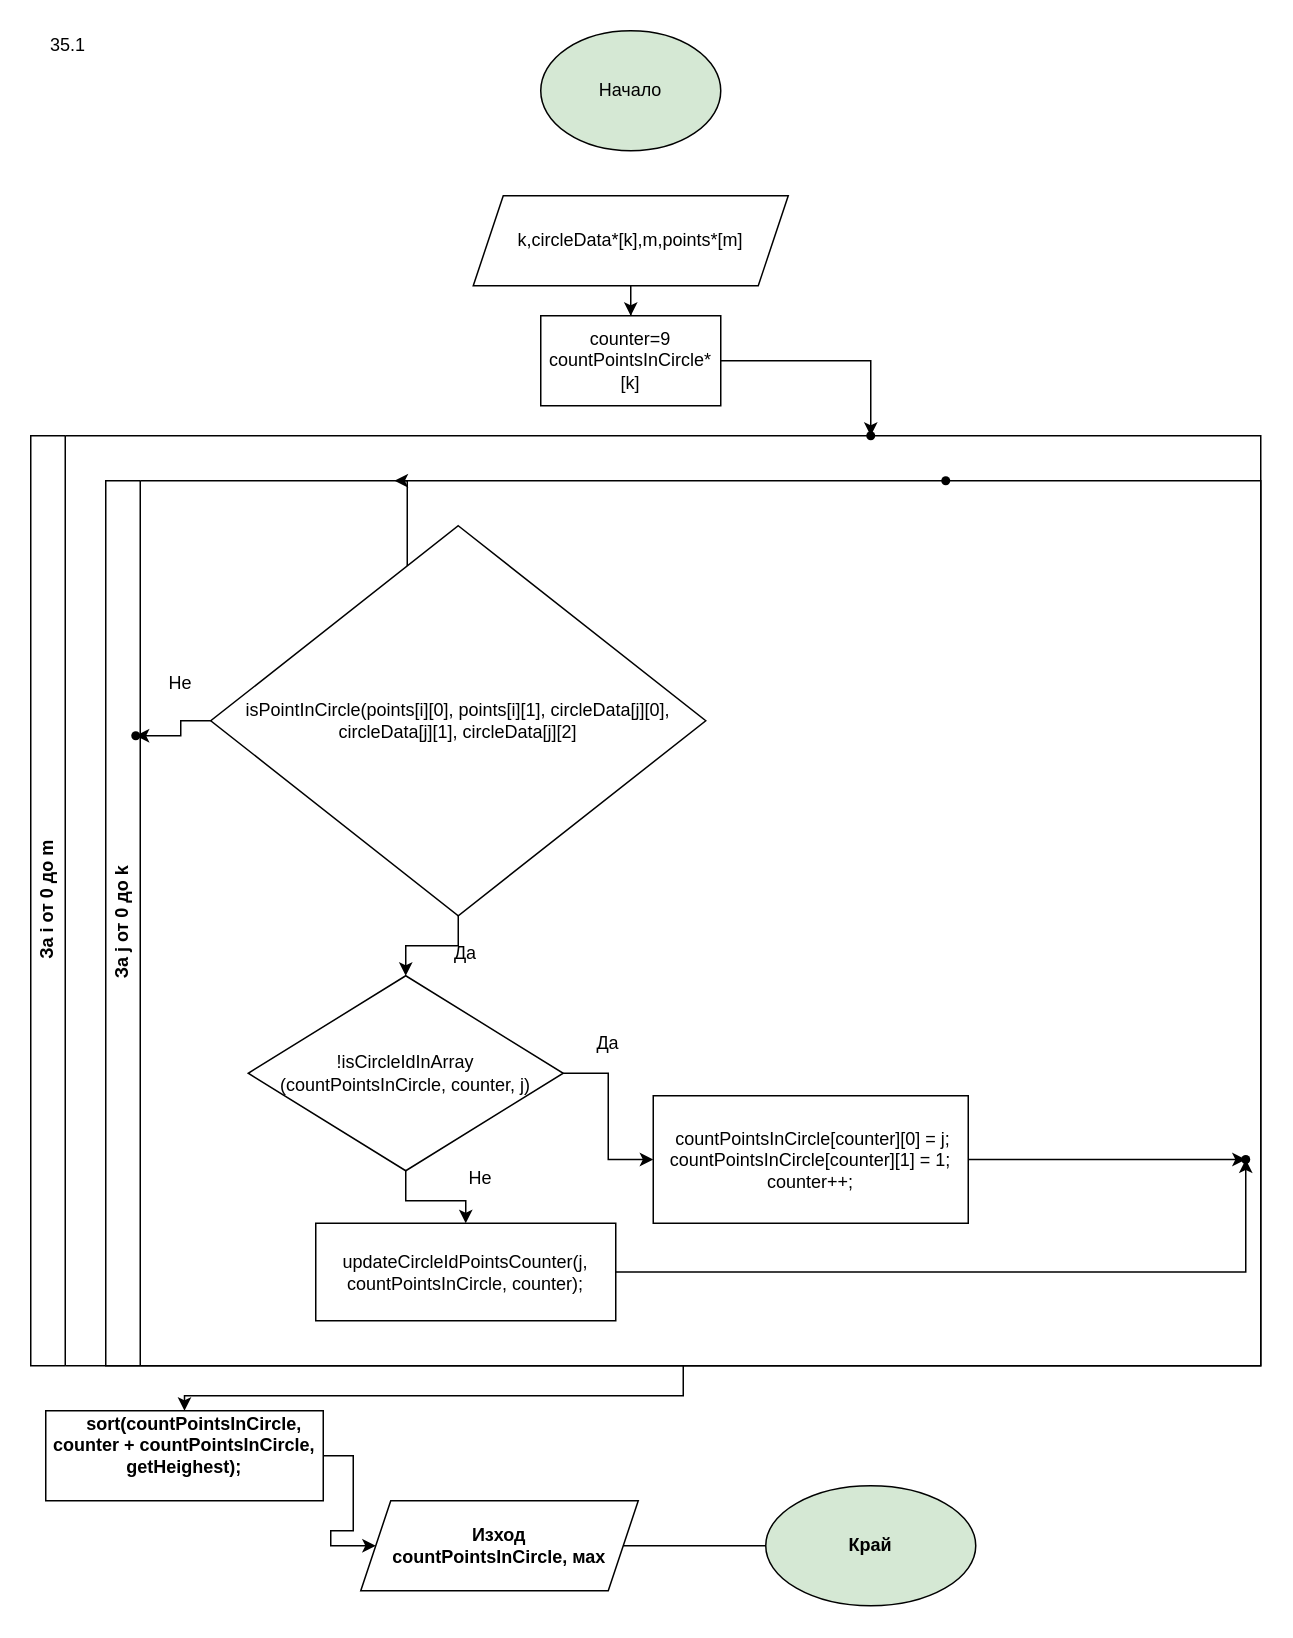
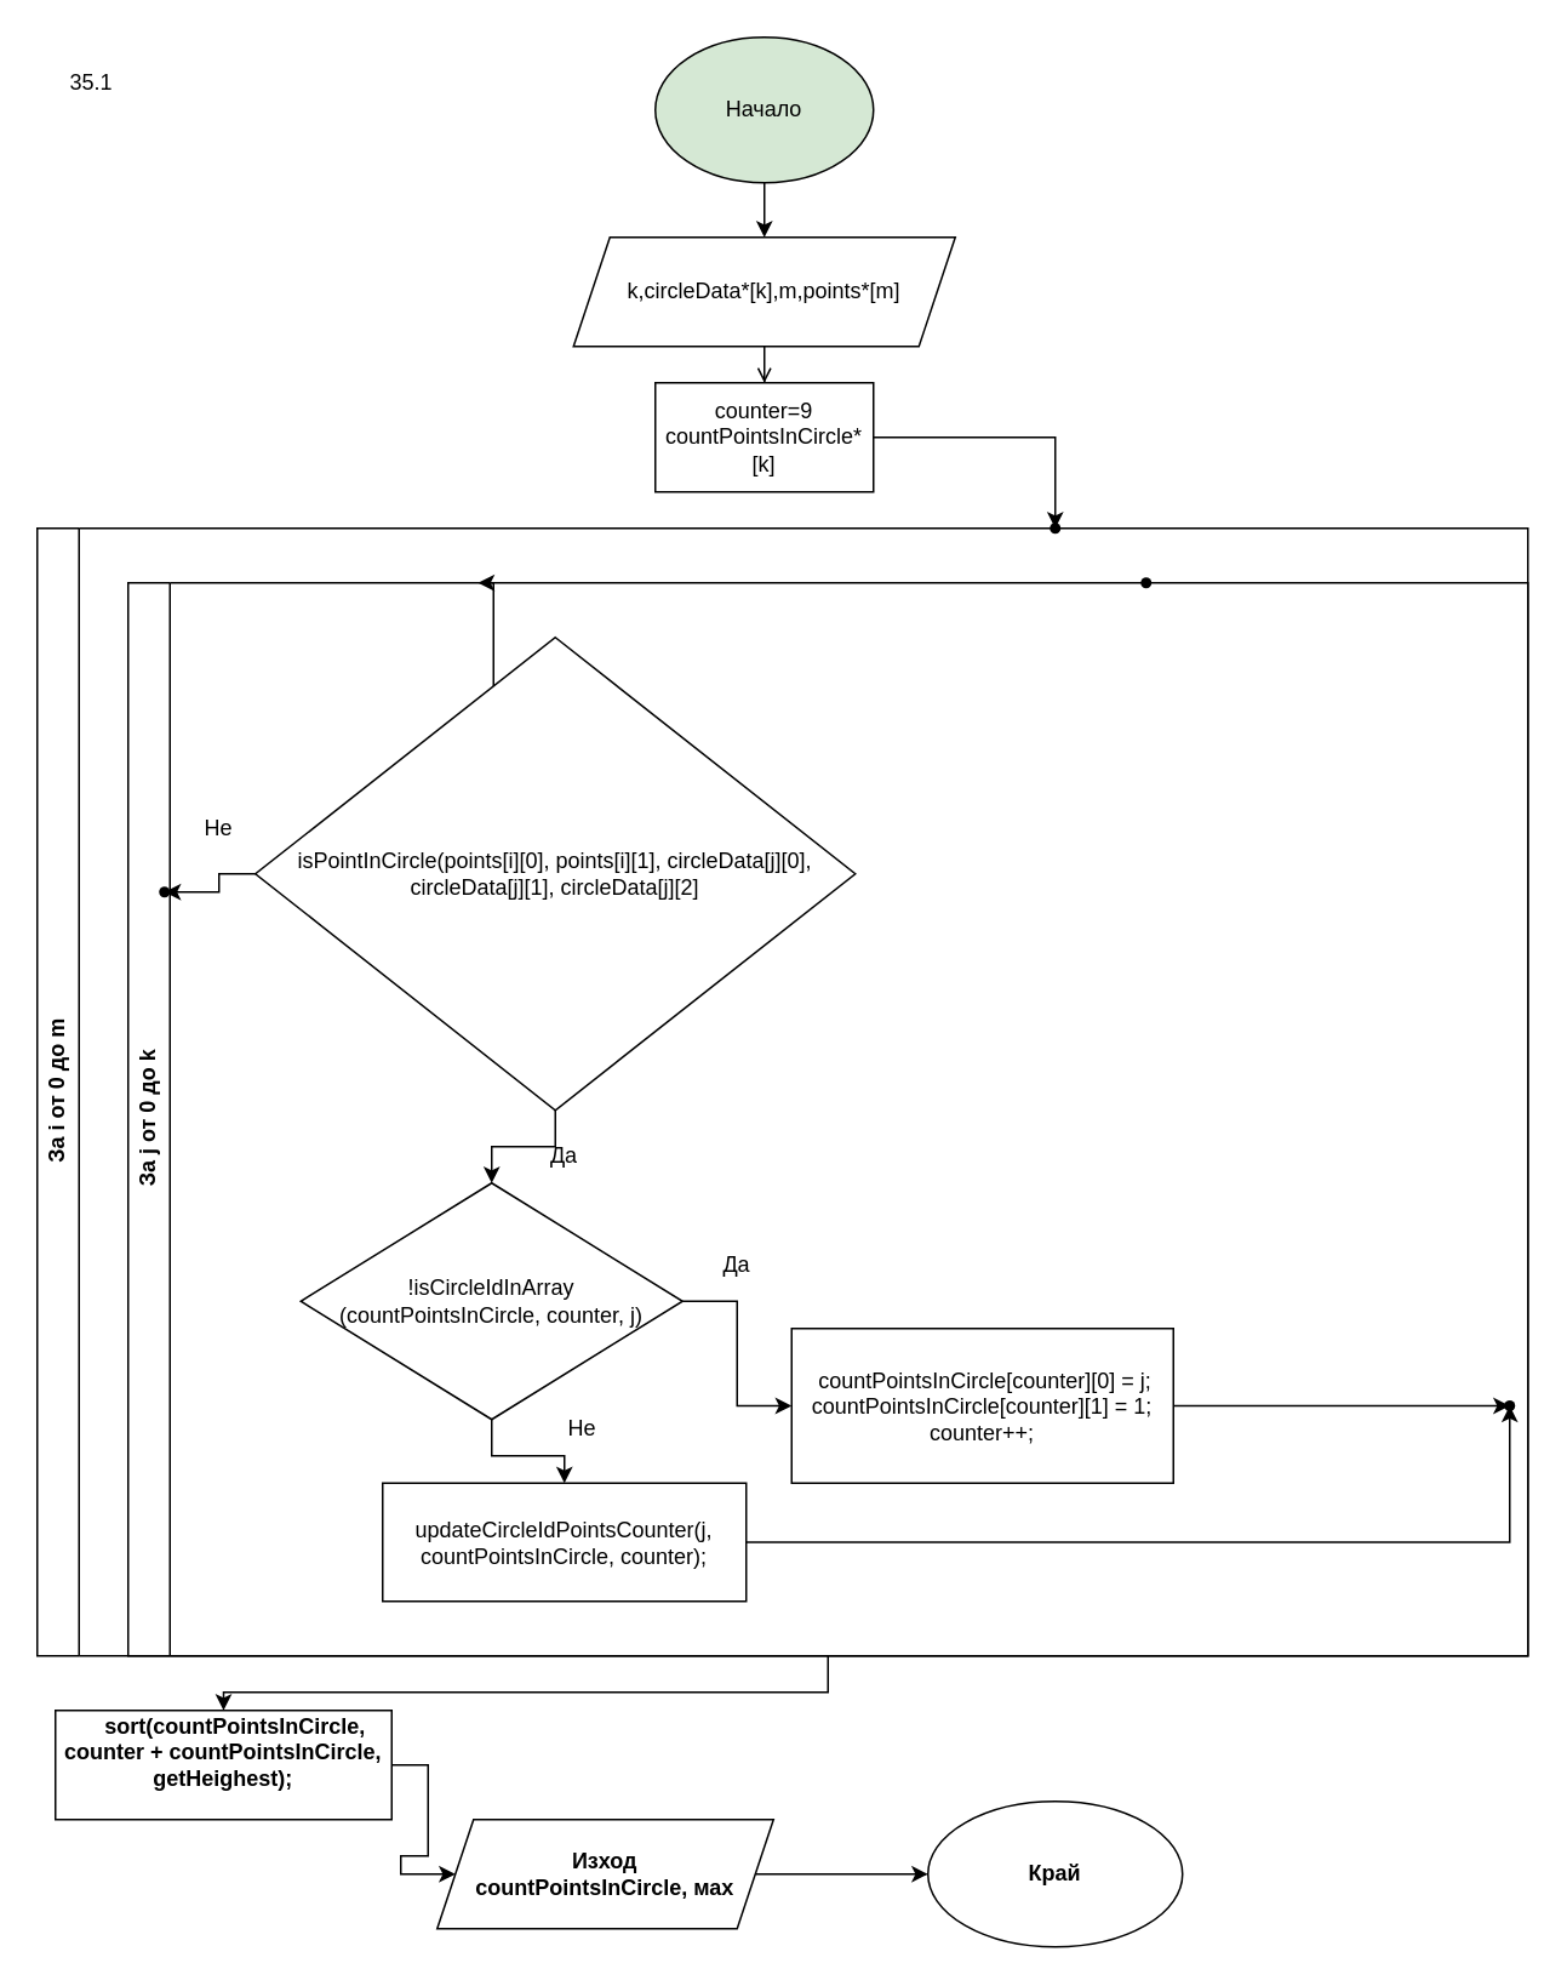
  <mxCell id="0" />
  <mxCell id="1" parent="0" />
+ <mxCell id="2" value="" style="edgeStyle=orthogonalEdgeStyle;rounded=0;orthogonalLoop=1;jettySize=auto;html=1;" edge="1" parent="1" source="3" target="5"><mxGeometry relative="1" as="geometry" /></mxCell>
  <mxCell id="3" value="Начало" style="ellipse;whiteSpace=wrap;html=1;fillColor=#d5e8d4;" vertex="1" parent="1"><mxGeometry x="360" width="120" height="80" as="geometry" y="20" /></mxCell>
- <mxCell id="4" value="" style="edgeStyle=orthogonalEdgeStyle;rounded=0;orthogonalLoop=1;jettySize=auto;html=1;" edge="1" parent="1" source="5" target="8"><mxGeometry relative="1" as="geometry" /></mxCell>
+ <mxCell id="4" value="" style="edgeStyle=orthogonalEdgeStyle;rounded=0;orthogonalLoop=1;jettySize=auto;html=1;endArrow=open;" edge="1" parent="1" source="5" target="8"><mxGeometry relative="1" as="geometry" /></mxCell>
  <mxCell id="5" value="k,circleData*[k],m,points*[m]" style="shape=parallelogram;perimeter=parallelogramPerimeter;whiteSpace=wrap;html=1;fixedSize=1;" vertex="1" parent="1"><mxGeometry x="315" y="130" width="210" height="60" as="geometry" /></mxCell>
- <mxCell id="6" value="35.1" style="text;html=1;strokeColor=none;fillColor=none;align=center;verticalAlign=middle;whiteSpace=wrap;rounded=0;" vertex="1" parent="1"><mxGeometry x="15" y="15" width="60" height="30" as="geometry" /></mxCell>
+ <mxCell id="6" value="35.1" style="text;html=1;strokeColor=none;fillColor=none;align=center;verticalAlign=middle;whiteSpace=wrap;rounded=0;" vertex="1" parent="1"><mxGeometry x="20" y="30" width="60" height="30" as="geometry" /></mxCell>
  <mxCell id="7" value="" style="edgeStyle=orthogonalEdgeStyle;rounded=0;orthogonalLoop=1;jettySize=auto;html=1;" edge="1" parent="1" source="8" target="10"><mxGeometry relative="1" as="geometry" /></mxCell>
  <mxCell id="8" value="counter=9&lt;br&gt;countPointsInCircle*[k]" style="whiteSpace=wrap;html=1;" vertex="1" parent="1"><mxGeometry x="360" y="210" width="120" height="60" as="geometry" /></mxCell>
  <mxCell id="9" value="За i от 0 до m&lt;br&gt;" style="swimlane;horizontal=0;whiteSpace=wrap;html=1;" vertex="1" parent="1"><mxGeometry x="20" y="290" width="820" height="620" as="geometry" /></mxCell>
  <mxCell id="10" value="" style="shape=waypoint;sketch=0;size=6;pointerEvents=1;points=[];fillColor=default;resizable=0;rotatable=0;perimeter=centerPerimeter;snapToPoint=1;" vertex="1" parent="9"><mxGeometry x="550" y="-10" width="20" height="20" as="geometry" /></mxCell>
  <mxCell id="11" value="За j от 0 до k&lt;br&gt;" style="swimlane;horizontal=0;whiteSpace=wrap;html=1;" vertex="1" parent="9"><mxGeometry x="50" y="30" width="770" height="590" as="geometry" /></mxCell>
  <mxCell id="12" value="" style="shape=waypoint;sketch=0;size=6;pointerEvents=1;points=[];fillColor=default;resizable=0;rotatable=0;perimeter=centerPerimeter;snapToPoint=1;" vertex="1" parent="11"><mxGeometry x="550" y="-10" width="20" height="20" as="geometry" /></mxCell>
  <mxCell id="13" value="" style="edgeStyle=orthogonalEdgeStyle;rounded=0;orthogonalLoop=1;jettySize=auto;html=1;" edge="1" parent="11" source="14" target="17"><mxGeometry relative="1" as="geometry" /></mxCell>
  <mxCell id="14" value="isPointInCircle(points[i][0], points[i][1], circleData[j][0], circleData[j][1], circleData[j][2]" style="rhombus;whiteSpace=wrap;html=1;" vertex="1" parent="11"><mxGeometry x="70" y="30" width="330" height="260" as="geometry" /></mxCell>
  <mxCell id="15" value="" style="edgeStyle=orthogonalEdgeStyle;rounded=0;orthogonalLoop=1;jettySize=auto;html=1;" edge="1" parent="11" source="17" target="19"><mxGeometry relative="1" as="geometry" /></mxCell>
  <mxCell id="16" value="" style="edgeStyle=orthogonalEdgeStyle;rounded=0;orthogonalLoop=1;jettySize=auto;html=1;" edge="1" parent="11" source="17" target="27"><mxGeometry relative="1" as="geometry" /></mxCell>
  <mxCell id="17" value="!isCircleIdInArray&lt;br&gt;(countPointsInCircle, counter, j)" style="rhombus;whiteSpace=wrap;html=1;" vertex="1" parent="11"><mxGeometry x="95" y="330" width="210" height="130" as="geometry" /></mxCell>
  <mxCell id="18" value="" style="edgeStyle=orthogonalEdgeStyle;rounded=0;orthogonalLoop=1;jettySize=auto;html=1;entryX=1.1;entryY=0.375;entryDx=0;entryDy=0;entryPerimeter=0;" edge="1" parent="11" source="19" target="29"><mxGeometry relative="1" as="geometry" /></mxCell>
  <mxCell id="19" value="&lt;div&gt;&lt;span style=&quot;background-color: initial;&quot;&gt;&amp;nbsp;countPointsInCircle[counter][0] = j;&lt;/span&gt;&lt;/div&gt;&lt;div&gt;&lt;span style=&quot;background-color: initial;&quot;&gt;countPointsInCircle[counter][1] = 1;&lt;/span&gt;&lt;/div&gt;&lt;div&gt;&lt;span style=&quot;background-color: initial;&quot;&gt;counter++;&lt;/span&gt;&lt;/div&gt;" style="whiteSpace=wrap;html=1;" vertex="1" parent="11"><mxGeometry x="365" y="410" width="210" height="85" as="geometry" /></mxCell>
  <mxCell id="20" value="" style="edgeStyle=orthogonalEdgeStyle;rounded=0;orthogonalLoop=1;jettySize=auto;html=1;entryX=0.25;entryY=0;entryDx=0;entryDy=0;" edge="1" parent="11" source="14" target="11"><mxGeometry relative="1" as="geometry"><mxPoint x="130" y="20" as="targetPoint" /><Array as="points"><mxPoint x="201" /></Array></mxGeometry></mxCell>
  <mxCell id="21" value="Да" style="text;html=1;strokeColor=none;fillColor=none;align=center;verticalAlign=middle;whiteSpace=wrap;rounded=0;" vertex="1" parent="11"><mxGeometry x="210" y="300" width="60" height="30" as="geometry" /></mxCell>
  <mxCell id="22" value="Да" style="text;html=1;strokeColor=none;fillColor=none;align=center;verticalAlign=middle;whiteSpace=wrap;rounded=0;" vertex="1" parent="11"><mxGeometry x="305" y="360" width="60" height="30" as="geometry" /></mxCell>
  <mxCell id="23" value="" style="shape=waypoint;sketch=0;size=6;pointerEvents=1;points=[];fillColor=default;resizable=0;rotatable=0;perimeter=centerPerimeter;snapToPoint=1;" vertex="1" parent="11"><mxGeometry x="10" y="160" width="20" height="20" as="geometry" /></mxCell>
  <mxCell id="24" value="" style="edgeStyle=orthogonalEdgeStyle;rounded=0;orthogonalLoop=1;jettySize=auto;html=1;exitX=0;exitY=0.5;exitDx=0;exitDy=0;" edge="1" parent="11" source="14" target="23"><mxGeometry relative="1" as="geometry"><mxPoint x="265" y="170" as="sourcePoint" /></mxGeometry></mxCell>
  <mxCell id="25" value="Не" style="text;html=1;strokeColor=none;fillColor=none;align=center;verticalAlign=middle;whiteSpace=wrap;rounded=0;" vertex="1" parent="11"><mxGeometry x="20" y="120" width="60" height="30" as="geometry" /></mxCell>
  <mxCell id="26" value="" style="edgeStyle=orthogonalEdgeStyle;rounded=0;orthogonalLoop=1;jettySize=auto;html=1;entryX=1.1;entryY=0.225;entryDx=0;entryDy=0;entryPerimeter=0;" edge="1" parent="11" source="27" target="29"><mxGeometry relative="1" as="geometry"><mxPoint x="760" y="550" as="targetPoint" /></mxGeometry></mxCell>
  <mxCell id="27" value="updateCircleIdPointsCounter(j, countPointsInCircle, counter);" style="whiteSpace=wrap;html=1;" vertex="1" parent="11"><mxGeometry x="140" y="495" width="200" height="65" as="geometry" /></mxCell>
  <mxCell id="28" value="Не" style="text;html=1;strokeColor=none;fillColor=none;align=center;verticalAlign=middle;whiteSpace=wrap;rounded=0;" vertex="1" parent="11"><mxGeometry x="220" y="450" width="60" height="30" as="geometry" /></mxCell>
  <mxCell id="29" value="" style="shape=waypoint;sketch=0;size=6;pointerEvents=1;points=[];fillColor=default;resizable=0;rotatable=0;perimeter=centerPerimeter;snapToPoint=1;" vertex="1" parent="11"><mxGeometry x="750" y="442.5" width="20" height="20" as="geometry" /></mxCell>
  <mxCell id="30" value="" style="edgeStyle=orthogonalEdgeStyle;rounded=0;orthogonalLoop=1;jettySize=auto;html=1;" edge="1" parent="1" source="31" target="34"><mxGeometry relative="1" as="geometry" /></mxCell>
  <mxCell id="31" value="&lt;div&gt;&amp;nbsp; &amp;nbsp; sort(countPointsInCircle, counter + countPointsInCircle, getHeighest);&lt;/div&gt;&lt;div&gt;&lt;br&gt;&lt;/div&gt;" style="whiteSpace=wrap;html=1;fontStyle=1;startSize=23;" vertex="1" parent="1"><mxGeometry x="30" y="940" width="185" height="60" as="geometry" /></mxCell>
  <mxCell id="32" value="" style="edgeStyle=orthogonalEdgeStyle;rounded=0;orthogonalLoop=1;jettySize=auto;html=1;" edge="1" parent="1" source="11" target="31"><mxGeometry relative="1" as="geometry" /></mxCell>
- <mxCell id="33" value="" style="edgeStyle=orthogonalEdgeStyle;rounded=0;orthogonalLoop=1;jettySize=auto;html=1;endArrow=none;" edge="1" parent="1" source="34" target="35"><mxGeometry relative="1" as="geometry" /></mxCell>
+ <mxCell id="33" value="" style="edgeStyle=orthogonalEdgeStyle;rounded=0;orthogonalLoop=1;jettySize=auto;html=1;" edge="1" parent="1" source="34" target="35"><mxGeometry relative="1" as="geometry" /></mxCell>
  <mxCell id="34" value="Изход&lt;br&gt;countPointsInCircle, маx" style="shape=parallelogram;perimeter=parallelogramPerimeter;whiteSpace=wrap;html=1;fixedSize=1;fontStyle=1;startSize=23;" vertex="1" parent="1"><mxGeometry x="240" y="1000" width="185" height="60" as="geometry" /></mxCell>
- <mxCell id="35" value="Край" style="ellipse;whiteSpace=wrap;html=1;fontStyle=1;startSize=23;fillColor=#d5e8d4;" vertex="1" parent="1"><mxGeometry x="510" y="990" width="140" height="80" as="geometry" /></mxCell>
+ <mxCell id="35" value="Край" style="ellipse;whiteSpace=wrap;html=1;fontStyle=1;startSize=23;" vertex="1" parent="1"><mxGeometry x="510" y="990" width="140" height="80" as="geometry" /></mxCell>
